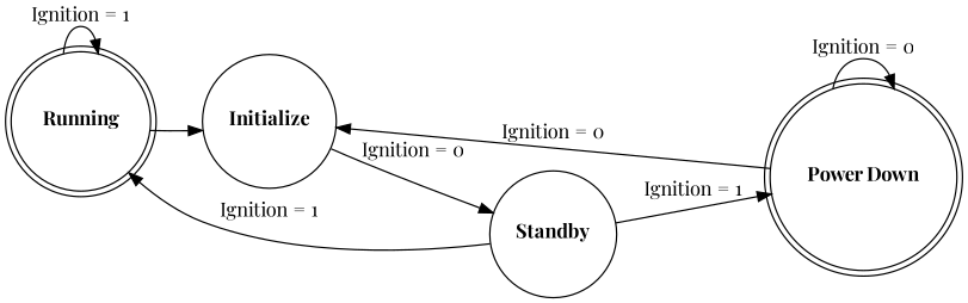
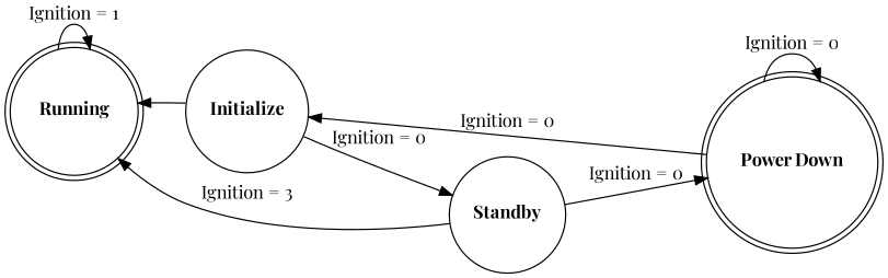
  digraph {
    fontname="Playfair Display"
    rankdir=LR
    node [fontname="Playfair Display" shape=doublecircle]
    edge [fontname="Playfair Display"]
    n1 [label=<<B>Running</B>>]
    n2 [label=<<B>Standby</B>> shape=circle]
    n3 [label=<<B>Power Down</B>>]
    n4 [label=<<B>Initialize</B>> shape=circle]
    n1 -> n1 [label="Ignition = 1"]
-   n2 -> n1 [label="Ignition = 1"]
-   n2 -> n3 [label="Ignition = 1"]
+   n2 -> n1 [label="Ignition = 3"]
+   n2 -> n3 [label="Ignition = 0"]
    n3 -> n3 [label="Ignition = 0"]
    n3 -> n4 [label="Ignition = 0"]
-   n1 -> n4
+   n4 -> n1
    n4 -> n2 [label="Ignition = 0"]
  }
